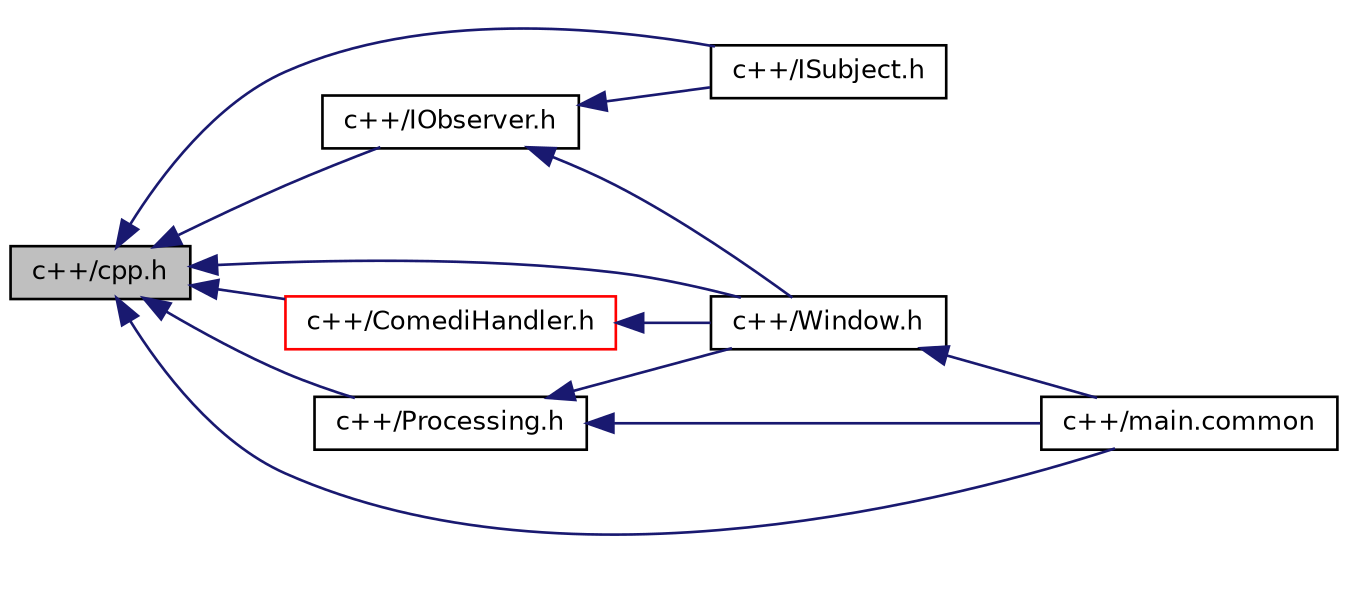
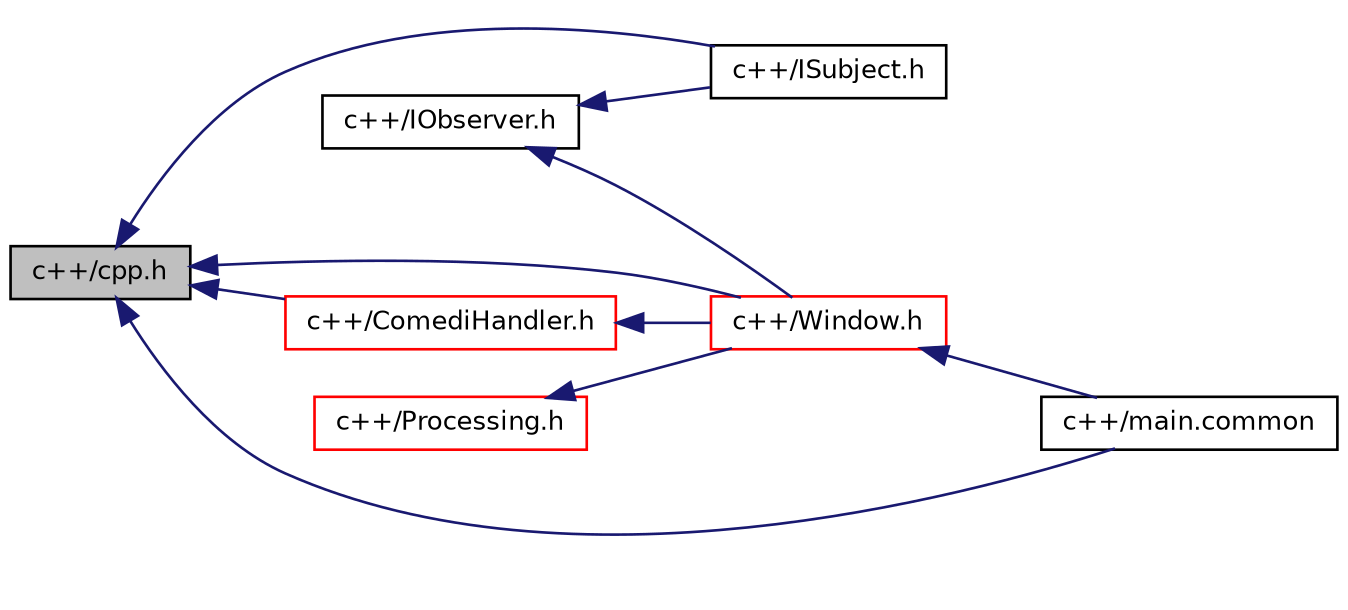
  digraph {
    rankdir=LR
    node [color=black fontname=Helvetica fontsize=10 shape=record]
    edge [color=midnightblue dir=back fontname=Helvetica fontsize=10 labelfontname=Helvetica labelfontsize=10 style=solid]
    n1 [fillcolor=grey75 fontcolor=black height=0.2 label="c++/cpp.h" style=filled width=0.4]
    n2 [height=0.2 label="c++/IObserver.h" width=0.4]
    n3 [height=0.2 label="c++/ISubject.h" width=0.4]
-   n4 [height=0.2 label="c++/Processing.h" width=0.4]
+   n4 [color=red height=0.2 label="c++/Processing.h" width=0.4]
    n5 [height=0.2 label="c++/main.common" width=0.4]
-   n6 [height=0.2 label="c++/Window.h" width=0.4]
+   n6 [color=red height=0.2 label="c++/Window.h" width=0.4]
    n7 [color=red height=0.2 label="c++/ComediHandler.h" width=0.4]
-   n1 -> n2
    n1 -> n3
-   n1 -> n4
    n1 -> n5
    n1 -> n6
    n1 -> n7
    n2 -> n3
    n2 -> n6
-   n4 -> n5
    n4 -> n6
    n6 -> n5
    n7 -> n6
  }
